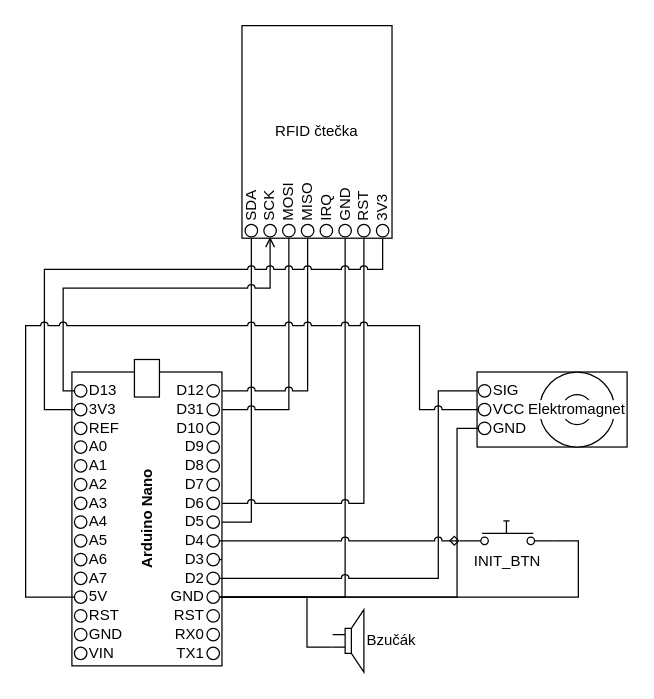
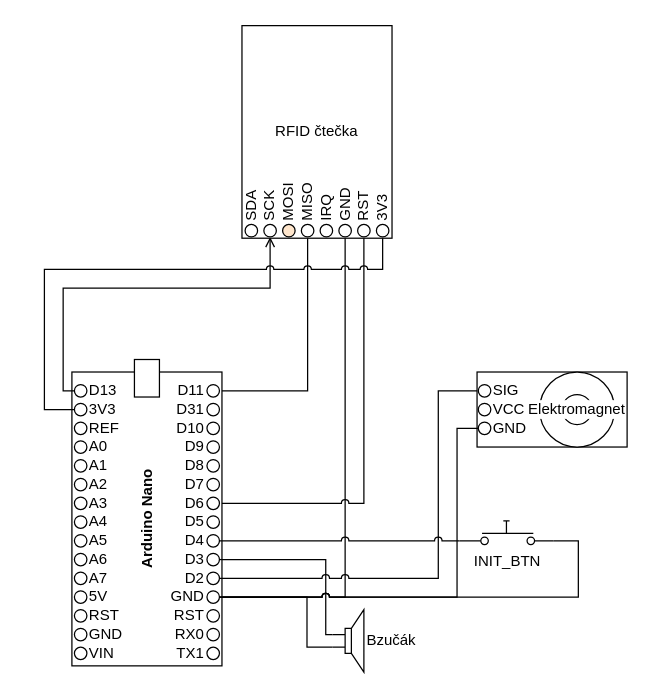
  <mxCell id="0" />
  <mxCell id="1" parent="0" />
+ <mxCell id="2" style="edgeStyle=orthogonalEdgeStyle;rounded=0;orthogonalLoop=1;jettySize=auto;html=1;entryX=0;entryY=0.4;entryDx=0;entryDy=0;entryPerimeter=0;jumpStyle=arc;endArrow=none;endFill=0;" edge="1" parent="1" source="21" target="67"><mxGeometry relative="1" as="geometry"><Array as="points"><mxPoint x="260" y="447" /><mxPoint x="260" y="507" /></Array></mxGeometry></mxCell>
  <mxCell id="3" style="edgeStyle=orthogonalEdgeStyle;rounded=0;orthogonalLoop=1;jettySize=auto;html=1;entryX=1;entryY=0.5;entryDx=0;entryDy=0;jumpStyle=arc;endArrow=none;endFill=0;" edge="1" parent="1" source="63" target="23"><mxGeometry relative="1" as="geometry"><Array as="points"><mxPoint x="275" y="477" /></Array></mxGeometry></mxCell>
- <mxCell id="4" style="edgeStyle=orthogonalEdgeStyle;rounded=0;orthogonalLoop=1;jettySize=auto;html=1;entryX=0.5;entryY=1;entryDx=0;entryDy=0;endArrow=none;endFill=0;jumpStyle=arc;" edge="1" parent="1" source="18" target="58"><mxGeometry relative="1" as="geometry" /></mxCell>
  <mxCell id="5" style="edgeStyle=orthogonalEdgeStyle;rounded=0;orthogonalLoop=1;jettySize=auto;html=1;entryX=1;entryY=0.5;entryDx=0;entryDy=0;endArrow=none;endFill=0;jumpStyle=arc;" edge="1" parent="1" source="59" target="17"><mxGeometry relative="1" as="geometry"><Array as="points"><mxPoint x="291" y="402" /></Array></mxGeometry></mxCell>
- <mxCell id="6" style="edgeStyle=orthogonalEdgeStyle;rounded=0;orthogonalLoop=1;jettySize=auto;html=1;entryX=1;entryY=0.5;entryDx=0;entryDy=0;jumpStyle=arc;endArrow=none;endFill=0;" edge="1" parent="1" source="60" target="11"><mxGeometry relative="1" as="geometry"><Array as="points"><mxPoint x="231" y="327" /></Array></mxGeometry></mxCell>
  <mxCell id="7" style="edgeStyle=orthogonalEdgeStyle;rounded=0;orthogonalLoop=1;jettySize=auto;html=1;entryX=1;entryY=0.5;entryDx=0;entryDy=0;jumpStyle=arc;endArrow=none;endFill=0;" edge="1" parent="1" source="61" target="9"><mxGeometry relative="1" as="geometry"><Array as="points"><mxPoint x="245" y="312" /></Array></mxGeometry></mxCell>
  <mxCell id="8" value="" style="rounded=0;whiteSpace=wrap;html=1;" vertex="1" parent="1"><mxGeometry x="57" y="297" width="120" height="235" as="geometry" /></mxCell>
- <mxCell id="9" value="D12" style="ellipse;whiteSpace=wrap;html=1;spacingRight=10;spacingLeft=0;align=right;" vertex="1" parent="1"><mxGeometry x="165" y="307" width="10" height="10" as="geometry" /></mxCell>
+ <mxCell id="9" value="D11" style="ellipse;whiteSpace=wrap;html=1;spacingRight=10;spacingLeft=0;align=right;" vertex="1" parent="1"><mxGeometry x="165" y="307" width="10" height="10" as="geometry" /></mxCell>
  <mxCell id="10" value="" style="rounded=0;whiteSpace=wrap;html=1;" vertex="1" parent="1"><mxGeometry x="107" y="287" width="20" height="30" as="geometry" /></mxCell>
  <mxCell id="11" value="D31" style="ellipse;whiteSpace=wrap;html=1;spacingRight=10;spacingLeft=0;align=right;" vertex="1" parent="1"><mxGeometry x="165" y="322" width="10" height="10" as="geometry" /></mxCell>
  <mxCell id="12" value="D10" style="ellipse;whiteSpace=wrap;html=1;spacingRight=10;spacingLeft=0;align=right;" vertex="1" parent="1"><mxGeometry x="165" y="337" width="10" height="10" as="geometry" /></mxCell>
  <mxCell id="13" value="D9" style="ellipse;whiteSpace=wrap;html=1;spacingRight=10;spacingLeft=0;align=right;" vertex="1" parent="1"><mxGeometry x="165" y="352" width="10" height="10" as="geometry" /></mxCell>
  <mxCell id="14" value="D8" style="ellipse;whiteSpace=wrap;html=1;spacingRight=10;spacingLeft=0;align=right;" vertex="1" parent="1"><mxGeometry x="165" y="367" width="10" height="10" as="geometry" /></mxCell>
  <mxCell id="15" value="D7" style="ellipse;whiteSpace=wrap;html=1;spacingRight=10;spacingLeft=0;align=right;" vertex="1" parent="1"><mxGeometry x="165" y="382" width="10" height="10" as="geometry" /></mxCell>
  <mxCell id="16" value="&lt;span style=&quot;font-family: &amp;quot;helvetica&amp;quot; ; font-size: 12px ; font-style: normal ; letter-spacing: normal ; text-indent: 0px ; text-transform: none ; word-spacing: 0px ; float: none ; display: inline&quot;&gt;Arduino Nano&lt;/span&gt;" style="text;whiteSpace=wrap;html=1;rotation=-90;align=center;verticalAlign=middle;fontStyle=1" vertex="1" parent="1"><mxGeometry x="41" y="402" width="152" height="25" as="geometry" /></mxCell>
  <mxCell id="17" value="D6" style="ellipse;whiteSpace=wrap;html=1;spacingRight=10;spacingLeft=0;align=right;" vertex="1" parent="1"><mxGeometry x="165" y="397" width="10" height="10" as="geometry" /></mxCell>
  <mxCell id="18" value="D5" style="ellipse;whiteSpace=wrap;html=1;spacingRight=10;spacingLeft=0;align=right;" vertex="1" parent="1"><mxGeometry x="165" y="412" width="10" height="10" as="geometry" /></mxCell>
  <mxCell id="19" value="D4" style="ellipse;whiteSpace=wrap;html=1;spacingRight=10;spacingLeft=0;align=right;" vertex="1" parent="1"><mxGeometry x="165" y="427" width="10" height="10" as="geometry" /></mxCell>
  <mxCell id="20" style="edgeStyle=orthogonalEdgeStyle;rounded=0;orthogonalLoop=1;jettySize=auto;html=1;entryX=0;entryY=0.84;entryDx=0;entryDy=0;entryPerimeter=0;endArrow=none;endFill=0;" edge="1" parent="1" source="21"><mxGeometry relative="1" as="geometry"><mxPoint x="177" y="447" as="targetPoint" /><Array as="points"><mxPoint x="177" y="447" /></Array></mxGeometry></mxCell>
  <mxCell id="21" value="D3" style="ellipse;whiteSpace=wrap;html=1;spacingRight=10;spacingLeft=0;align=right;" vertex="1" parent="1"><mxGeometry x="165" y="442" width="10" height="10" as="geometry" /></mxCell>
  <mxCell id="22" value="D2" style="ellipse;whiteSpace=wrap;html=1;spacingRight=10;spacingLeft=0;align=right;" vertex="1" parent="1"><mxGeometry x="165" y="457" width="10" height="10" as="geometry" /></mxCell>
  <mxCell id="23" value="GND" style="ellipse;whiteSpace=wrap;html=1;spacingRight=10;spacingLeft=0;align=right;" vertex="1" parent="1"><mxGeometry x="165" y="472" width="10" height="10" as="geometry" /></mxCell>
  <mxCell id="24" value="RST" style="ellipse;whiteSpace=wrap;html=1;spacingRight=10;spacingLeft=0;align=right;" vertex="1" parent="1"><mxGeometry x="165" y="487" width="10" height="10" as="geometry" /></mxCell>
  <mxCell id="25" value="RX0" style="ellipse;whiteSpace=wrap;html=1;spacingRight=10;spacingLeft=0;align=right;" vertex="1" parent="1"><mxGeometry x="165" y="502" width="10" height="10" as="geometry" /></mxCell>
  <mxCell id="26" value="TX1" style="ellipse;whiteSpace=wrap;html=1;spacingRight=10;spacingLeft=0;align=right;" vertex="1" parent="1"><mxGeometry x="165" y="517" width="10" height="10" as="geometry" /></mxCell>
  <mxCell id="27" style="edgeStyle=orthogonalEdgeStyle;rounded=0;orthogonalLoop=1;jettySize=auto;html=1;entryX=0.5;entryY=1;entryDx=0;entryDy=0;endArrow=open;endFill=0;jumpStyle=arc;" edge="1" parent="1" source="28" target="64"><mxGeometry relative="1" as="geometry"><Array as="points"><mxPoint x="50" y="312" /><mxPoint x="50" y="230" /><mxPoint x="215" y="230" /></Array></mxGeometry></mxCell>
  <mxCell id="28" value="D13" style="ellipse;whiteSpace=wrap;html=1;spacingRight=0;spacingLeft=10;align=left;" vertex="1" parent="1"><mxGeometry x="59" y="307" width="10" height="10" as="geometry" /></mxCell>
  <mxCell id="29" style="edgeStyle=orthogonalEdgeStyle;rounded=0;orthogonalLoop=1;jettySize=auto;html=1;entryX=0.5;entryY=1;entryDx=0;entryDy=0;jumpStyle=arc;endArrow=none;endFill=0;" edge="1" parent="1" source="30" target="65"><mxGeometry relative="1" as="geometry"><Array as="points"><mxPoint x="35" y="327" /><mxPoint x="35" y="215" /><mxPoint x="306" y="215" /></Array></mxGeometry></mxCell>
  <mxCell id="30" value="3V3" style="ellipse;whiteSpace=wrap;html=1;spacingRight=0;spacingLeft=10;align=left;" vertex="1" parent="1"><mxGeometry x="59" y="322" width="10" height="10" as="geometry" /></mxCell>
  <mxCell id="31" value="REF" style="ellipse;whiteSpace=wrap;html=1;spacingRight=0;spacingLeft=10;align=left;" vertex="1" parent="1"><mxGeometry x="59" y="337" width="10" height="10" as="geometry" /></mxCell>
  <mxCell id="32" value="A0" style="ellipse;whiteSpace=wrap;html=1;spacingRight=0;spacingLeft=10;align=left;" vertex="1" parent="1"><mxGeometry x="59" y="352" width="10" height="10" as="geometry" /></mxCell>
  <mxCell id="33" value="A1" style="ellipse;whiteSpace=wrap;html=1;spacingRight=0;spacingLeft=10;align=left;" vertex="1" parent="1"><mxGeometry x="59" y="367" width="10" height="10" as="geometry" /></mxCell>
  <mxCell id="34" value="A2" style="ellipse;whiteSpace=wrap;html=1;spacingRight=0;spacingLeft=10;align=left;" vertex="1" parent="1"><mxGeometry x="59" y="382" width="10" height="10" as="geometry" /></mxCell>
  <mxCell id="35" value="A3" style="ellipse;whiteSpace=wrap;html=1;spacingRight=0;spacingLeft=10;align=left;" vertex="1" parent="1"><mxGeometry x="59" y="397" width="10" height="10" as="geometry" /></mxCell>
  <mxCell id="36" value="A4" style="ellipse;whiteSpace=wrap;html=1;spacingRight=0;spacingLeft=10;align=left;" vertex="1" parent="1"><mxGeometry x="59" y="412" width="10" height="10" as="geometry" /></mxCell>
  <mxCell id="37" value="A5" style="ellipse;whiteSpace=wrap;html=1;spacingRight=0;spacingLeft=10;align=left;" vertex="1" parent="1"><mxGeometry x="59" y="427" width="10" height="10" as="geometry" /></mxCell>
  <mxCell id="38" value="A6" style="ellipse;whiteSpace=wrap;html=1;spacingRight=0;spacingLeft=10;align=left;" vertex="1" parent="1"><mxGeometry x="59" y="442" width="10" height="10" as="geometry" /></mxCell>
  <mxCell id="39" value="A7" style="ellipse;whiteSpace=wrap;html=1;spacingRight=0;spacingLeft=10;align=left;" vertex="1" parent="1"><mxGeometry x="59" y="457" width="10" height="10" as="geometry" /></mxCell>
  <mxCell id="40" value="5V" style="ellipse;whiteSpace=wrap;html=1;spacingRight=0;spacingLeft=10;align=left;" vertex="1" parent="1"><mxGeometry x="59" y="472" width="10" height="10" as="geometry" /></mxCell>
  <mxCell id="41" value="RST" style="ellipse;whiteSpace=wrap;html=1;spacingRight=0;spacingLeft=10;align=left;" vertex="1" parent="1"><mxGeometry x="59" y="487" width="10" height="10" as="geometry" /></mxCell>
  <mxCell id="42" value="GND" style="ellipse;whiteSpace=wrap;html=1;spacingRight=0;spacingLeft=10;align=left;" vertex="1" parent="1"><mxGeometry x="59" y="502" width="10" height="10" as="geometry" /></mxCell>
  <mxCell id="43" value="VIN" style="ellipse;whiteSpace=wrap;html=1;spacingRight=0;spacingLeft=10;align=left;" vertex="1" parent="1"><mxGeometry x="59" y="517" width="10" height="10" as="geometry" /></mxCell>
  <mxCell id="44" value="" style="rounded=0;whiteSpace=wrap;html=1;" vertex="1" parent="1"><mxGeometry x="381" y="297" width="120" height="60" as="geometry" /></mxCell>
  <mxCell id="45" style="edgeStyle=orthogonalEdgeStyle;rounded=0;orthogonalLoop=1;jettySize=auto;html=1;entryX=1;entryY=0.5;entryDx=0;entryDy=0;endArrow=none;endFill=0;exitX=0;exitY=0.25;exitDx=0;exitDy=0;jumpStyle=arc;" edge="1" parent="1" source="44" target="22"><mxGeometry relative="1" as="geometry"><mxPoint x="308" y="312" as="sourcePoint" /><mxPoint x="172" y="462" as="targetPoint" /><Array as="points"><mxPoint x="350" y="312" /><mxPoint x="350" y="462" /></Array></mxGeometry></mxCell>
  <mxCell id="46" value="SIG" style="ellipse;whiteSpace=wrap;html=1;spacingRight=10;spacingLeft=0;align=left;labelPosition=right;verticalLabelPosition=middle;verticalAlign=middle;" vertex="1" parent="1"><mxGeometry x="382" y="307" width="10" height="10" as="geometry" /></mxCell>
- <mxCell id="47" style="edgeStyle=orthogonalEdgeStyle;rounded=0;orthogonalLoop=1;jettySize=auto;html=1;entryX=0;entryY=0.5;entryDx=0;entryDy=0;jumpStyle=arc;endArrow=none;endFill=0;" edge="1" parent="1" source="48" target="40"><mxGeometry relative="1" as="geometry"><Array as="points"><mxPoint x="335" y="327" /><mxPoint x="335" y="260" /><mxPoint x="20" y="260" /><mxPoint x="20" y="477" /></Array></mxGeometry></mxCell>
  <mxCell id="48" value="VCC" style="ellipse;whiteSpace=wrap;html=1;spacingRight=10;spacingLeft=0;align=left;labelPosition=right;verticalLabelPosition=middle;verticalAlign=middle;" vertex="1" parent="1"><mxGeometry x="382" y="322" width="10" height="10" as="geometry" /></mxCell>
  <mxCell id="49" style="edgeStyle=orthogonalEdgeStyle;rounded=0;orthogonalLoop=1;jettySize=auto;html=1;entryX=1;entryY=0.5;entryDx=0;entryDy=0;endArrow=none;endFill=0;jumpStyle=arc;" edge="1" parent="1" source="50" target="23"><mxGeometry relative="1" as="geometry"><Array as="points"><mxPoint x="365" y="342" /><mxPoint x="365" y="477" /></Array></mxGeometry></mxCell>
  <mxCell id="50" value="GND" style="ellipse;whiteSpace=wrap;html=1;spacingRight=10;spacingLeft=0;align=left;labelPosition=right;verticalLabelPosition=middle;verticalAlign=middle;" vertex="1" parent="1"><mxGeometry x="382" y="337" width="10" height="10" as="geometry" /></mxCell>
  <mxCell id="51" value="" style="ellipse;whiteSpace=wrap;html=1;aspect=fixed;" vertex="1" parent="1"><mxGeometry x="431" y="297" width="60" height="60" as="geometry" /></mxCell>
  <mxCell id="52" value="" style="ellipse;whiteSpace=wrap;html=1;aspect=fixed;fillStyle=solid;fillColor=#FFFFFF;" vertex="1" parent="1"><mxGeometry x="449" y="315" width="24" height="24" as="geometry" /></mxCell>
  <mxCell id="53" value="Elektromagnet" style="text;html=1;align=center;verticalAlign=middle;whiteSpace=wrap;rounded=0;labelBackgroundColor=default;labelBorderColor=none;textShadow=0;" vertex="1" parent="1"><mxGeometry x="431" y="312" width="60" height="30" as="geometry" /></mxCell>
  <mxCell id="54" style="edgeStyle=orthogonalEdgeStyle;rounded=0;orthogonalLoop=1;jettySize=auto;html=1;exitX=1;exitY=0.84;exitDx=0;exitDy=0;exitPerimeter=0;entryX=1;entryY=0.5;entryDx=0;entryDy=0;startArrow=none;startFill=0;endArrow=none;endFill=0;jumpStyle=arc;" edge="1" parent="1" source="55" target="23"><mxGeometry relative="1" as="geometry" /></mxCell>
  <mxCell id="55" value="INIT_BTN" style="pointerEvents=1;verticalLabelPosition=bottom;shadow=0;dashed=0;align=center;html=1;verticalAlign=top;shape=mxgraph.electrical.electro-mechanical.push_switch_no;" vertex="1" parent="1"><mxGeometry x="367" y="416" width="75" height="19" as="geometry" /></mxCell>
- <mxCell id="56" style="edgeStyle=orthogonalEdgeStyle;rounded=0;orthogonalLoop=1;jettySize=auto;html=1;endArrow=diamond;endFill=0;jumpStyle=arc;exitX=1;exitY=0.5;exitDx=0;exitDy=0;entryX=0;entryY=0.84;entryDx=0;entryDy=0;entryPerimeter=0;" edge="1" parent="1" source="19" target="55"><mxGeometry relative="1" as="geometry"><mxPoint x="305" y="447" as="targetPoint" /><Array as="points"><mxPoint x="290" y="432" /><mxPoint x="290" y="432" /></Array></mxGeometry></mxCell>
+ <mxCell id="56" style="edgeStyle=orthogonalEdgeStyle;rounded=0;orthogonalLoop=1;jettySize=auto;html=1;endArrow=none;endFill=0;jumpStyle=arc;exitX=1;exitY=0.5;exitDx=0;exitDy=0;entryX=0;entryY=0.84;entryDx=0;entryDy=0;entryPerimeter=0;" edge="1" parent="1" source="19" target="55"><mxGeometry relative="1" as="geometry"><mxPoint x="305" y="447" as="targetPoint" /><Array as="points"><mxPoint x="290" y="432" /><mxPoint x="290" y="432" /></Array></mxGeometry></mxCell>
  <mxCell id="57" value="RFID čtečka" style="rounded=0;whiteSpace=wrap;html=1;" vertex="1" parent="1"><mxGeometry x="193" y="20" width="120" height="170" as="geometry" /></mxCell>
  <mxCell id="58" value="SDA" style="ellipse;whiteSpace=wrap;html=1;spacingRight=0;spacingLeft=12;align=left;horizontal=0;verticalAlign=middle;spacing=0;spacingBottom=0;" vertex="1" parent="1"><mxGeometry x="195.5" y="179" width="10" height="10" as="geometry" /></mxCell>
  <mxCell id="59" value="RST" style="ellipse;whiteSpace=wrap;html=1;spacingRight=0;spacingLeft=12;align=left;horizontal=0;verticalAlign=middle;spacing=0;spacingBottom=0;" vertex="1" parent="1"><mxGeometry x="285.5" y="179" width="10" height="10" as="geometry" /></mxCell>
- <mxCell id="60" value="MOSI" style="ellipse;whiteSpace=wrap;html=1;spacingRight=0;spacingLeft=12;align=left;horizontal=0;verticalAlign=middle;spacing=0;spacingBottom=0;" vertex="1" parent="1"><mxGeometry x="225.5" y="179" width="10" height="10" as="geometry" /></mxCell>
+ <mxCell id="60" value="MOSI" style="ellipse;whiteSpace=wrap;html=1;spacingRight=0;spacingLeft=12;align=left;horizontal=0;verticalAlign=middle;spacing=0;spacingBottom=0;fillColor=#ffe6cc;" vertex="1" parent="1"><mxGeometry x="225.5" y="179" width="10" height="10" as="geometry" /></mxCell>
  <mxCell id="61" value="MISO&lt;br&gt;" style="ellipse;whiteSpace=wrap;html=1;spacingRight=0;spacingLeft=12;align=left;horizontal=0;verticalAlign=middle;spacing=0;spacingBottom=0;" vertex="1" parent="1"><mxGeometry x="240.5" y="179" width="10" height="10" as="geometry" /></mxCell>
  <mxCell id="62" value="IRQ" style="ellipse;whiteSpace=wrap;html=1;spacingRight=0;spacingLeft=12;align=left;horizontal=0;verticalAlign=middle;spacing=0;spacingBottom=0;" vertex="1" parent="1"><mxGeometry x="255.5" y="179" width="10" height="10" as="geometry" /></mxCell>
  <mxCell id="63" value="GND" style="ellipse;whiteSpace=wrap;html=1;spacingRight=0;spacingLeft=12;align=left;horizontal=0;verticalAlign=middle;spacing=0;spacingBottom=0;" vertex="1" parent="1"><mxGeometry x="270.5" y="179" width="10" height="10" as="geometry" /></mxCell>
  <mxCell id="64" value="SCK" style="ellipse;whiteSpace=wrap;html=1;spacingRight=0;spacingLeft=12;align=left;horizontal=0;verticalAlign=middle;spacing=0;spacingBottom=0;" vertex="1" parent="1"><mxGeometry x="210.5" y="179" width="10" height="10" as="geometry" /></mxCell>
  <mxCell id="65" value="3V3" style="ellipse;whiteSpace=wrap;html=1;spacingRight=0;spacingLeft=12;align=left;horizontal=0;verticalAlign=middle;spacing=0;spacingBottom=0;" vertex="1" parent="1"><mxGeometry x="300.5" y="179" width="10" height="10" as="geometry" /></mxCell>
  <mxCell id="66" style="edgeStyle=orthogonalEdgeStyle;rounded=0;orthogonalLoop=1;jettySize=auto;html=1;exitX=0;exitY=0.6;exitDx=0;exitDy=0;exitPerimeter=0;entryX=1;entryY=0.5;entryDx=0;entryDy=0;endArrow=none;endFill=0;jumpStyle=arc;" edge="1" parent="1" source="67" target="23"><mxGeometry relative="1" as="geometry"><Array as="points"><mxPoint x="245" y="517" /><mxPoint x="245" y="477" /></Array></mxGeometry></mxCell>
  <mxCell id="67" value="Bzučák" style="pointerEvents=1;verticalLabelPosition=middle;shadow=0;dashed=0;align=left;html=1;verticalAlign=middle;shape=mxgraph.electrical.electro-mechanical.loudspeaker;rotation=0;labelPosition=right;" vertex="1" parent="1"><mxGeometry x="265.5" y="487" width="25" height="50" as="geometry" /></mxCell>
